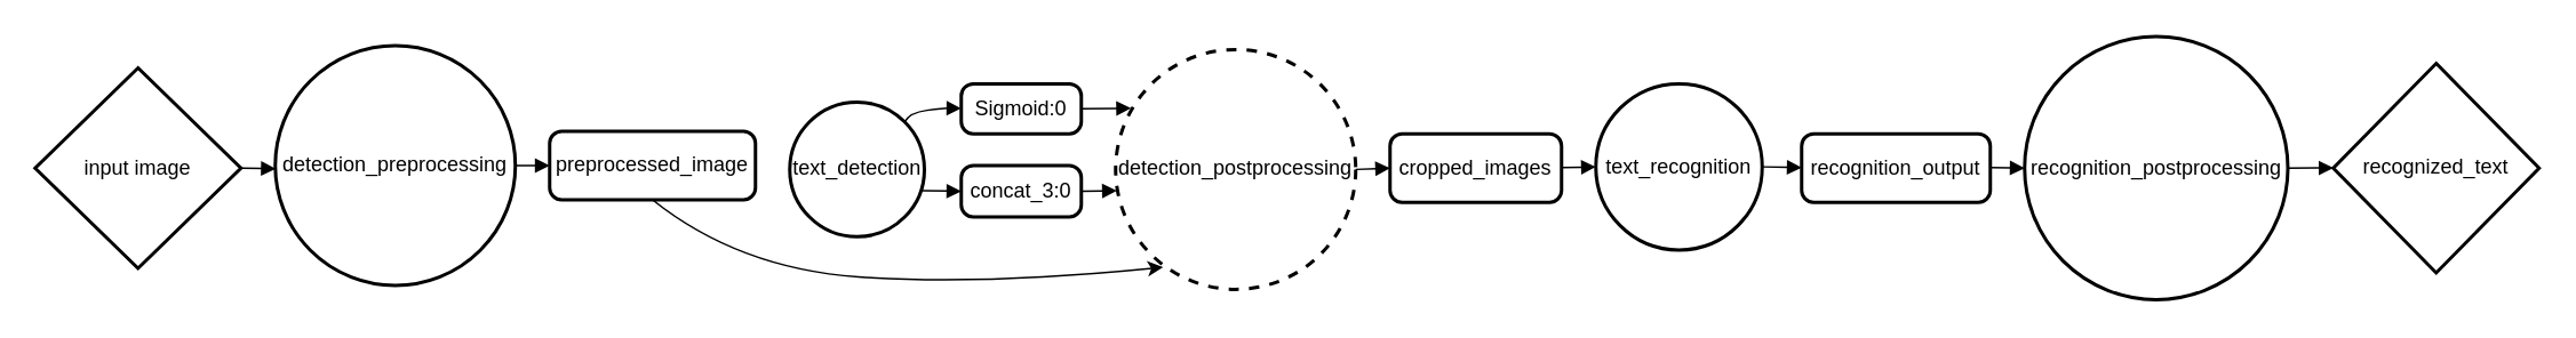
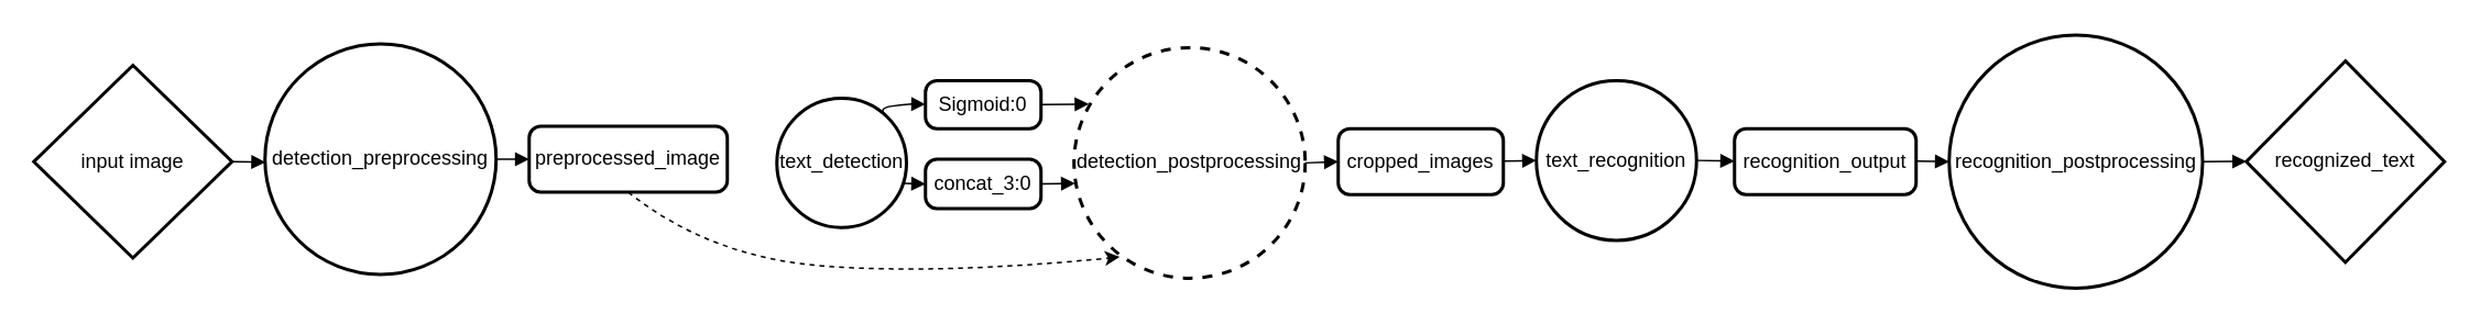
  <mxCell id="0" />
  <mxCell id="1" parent="0" />
  <mxCell id="2" value="input image" style="rhombus;strokeWidth=2;whiteSpace=wrap;" vertex="1" parent="1"><mxGeometry x="20" y="39" width="120" height="117" as="geometry" /></mxCell>
  <mxCell id="3" value="detection_preprocessing" style="ellipse;aspect=fixed;strokeWidth=2;whiteSpace=wrap;" vertex="1" parent="1"><mxGeometry x="160" y="26" width="140" height="140" as="geometry" /></mxCell>
  <mxCell id="4" value="preprocessed_image" style="rounded=1;absoluteArcSize=1;arcSize=14;whiteSpace=wrap;strokeWidth=2;" vertex="1" parent="1"><mxGeometry x="320" y="76" width="120" height="40" as="geometry" /></mxCell>
- <mxCell id="5" value="text_detection" style="ellipse;aspect=fixed;strokeWidth=2;whiteSpace=wrap;" vertex="1" parent="1"><mxGeometry x="460" y="59" width="78.5" height="78.5" as="geometry" /></mxCell>
+ <mxCell id="5" value="text_detection" style="ellipse;aspect=fixed;strokeWidth=2;whiteSpace=wrap;" vertex="1" parent="1"><mxGeometry x="470" y="59" width="78.5" height="78.5" as="geometry" /></mxCell>
  <mxCell id="6" value="Sigmoid:0" style="rounded=1;absoluteArcSize=1;arcSize=14;whiteSpace=wrap;strokeWidth=2;" vertex="1" parent="1"><mxGeometry x="560" y="48.25" width="70" height="29.25" as="geometry" /></mxCell>
  <mxCell id="7" value="concat_3:0" style="rounded=1;absoluteArcSize=1;arcSize=14;whiteSpace=wrap;strokeWidth=2;" vertex="1" parent="1"><mxGeometry x="560" y="96" width="70" height="30" as="geometry" /></mxCell>
  <mxCell id="8" value="detection_postprocessing" style="ellipse;aspect=fixed;strokeWidth=2;whiteSpace=wrap;dashed=1;" vertex="1" parent="1"><mxGeometry x="650" y="28.25" width="140" height="140" as="geometry" /></mxCell>
  <mxCell id="9" value="cropped_images" style="rounded=1;absoluteArcSize=1;arcSize=14;whiteSpace=wrap;strokeWidth=2;" vertex="1" parent="1"><mxGeometry x="810" y="77.5" width="100" height="40" as="geometry" /></mxCell>
  <mxCell id="10" value="text_recognition" style="ellipse;aspect=fixed;strokeWidth=2;whiteSpace=wrap;" vertex="1" parent="1"><mxGeometry x="930" y="48.25" width="97" height="97" as="geometry" /></mxCell>
  <mxCell id="11" value="recognition_output" style="rounded=1;absoluteArcSize=1;arcSize=14;whiteSpace=wrap;strokeWidth=2;" vertex="1" parent="1"><mxGeometry x="1050" y="77.5" width="110" height="40" as="geometry" /></mxCell>
  <mxCell id="12" value="recognition_postprocessing" style="ellipse;aspect=fixed;strokeWidth=2;whiteSpace=wrap;" vertex="1" parent="1"><mxGeometry x="1180" y="20.75" width="153.5" height="153.5" as="geometry" /></mxCell>
  <mxCell id="13" value="recognized_text" style="rhombus;strokeWidth=2;whiteSpace=wrap;" vertex="1" parent="1"><mxGeometry x="1360" y="36.37" width="120" height="122.25" as="geometry" /></mxCell>
  <mxCell id="14" value="" style="curved=1;startArrow=none;endArrow=block;entryX=0.002;entryY=0.513;rounded=0;exitX=1;exitY=0.5;exitDx=0;exitDy=0;entryDx=0;entryDy=0;entryPerimeter=0;" edge="1" parent="1" source="2" target="3"><mxGeometry relative="1" as="geometry"><Array as="points" /><mxPoint x="150" y="107" as="sourcePoint" /></mxGeometry></mxCell>
  <mxCell id="15" value="" style="curved=1;startArrow=none;endArrow=block;exitX=0.997;exitY=0.501;entryX=0;entryY=0.5;rounded=0;entryDx=0;entryDy=0;" edge="1" parent="1" source="3" target="4"><mxGeometry relative="1" as="geometry"><Array as="points" /></mxGeometry></mxCell>
  <mxCell id="16" value="" style="curved=1;startArrow=none;endArrow=block;exitX=1;exitY=0;entryX=-0.004;entryY=0.491;rounded=0;exitDx=0;exitDy=0;" edge="1" parent="1" source="5" target="6"><mxGeometry relative="1" as="geometry"><Array as="points"><mxPoint x="530" y="65" /><mxPoint x="550" y="62.5" /></Array></mxGeometry></mxCell>
  <mxCell id="17" value="" style="curved=1;startArrow=none;endArrow=block;entryX=0;entryY=0.5;rounded=0;entryDx=0;entryDy=0;" edge="1" parent="1" source="8" target="9"><mxGeometry relative="1" as="geometry"><Array as="points" /><mxPoint x="790" y="96.5" as="sourcePoint" /></mxGeometry></mxCell>
  <mxCell id="18" value="" style="curved=1;startArrow=none;endArrow=block;exitX=1.002;exitY=0.493;entryX=0.002;entryY=0.498;rounded=0;" edge="1" parent="1" source="9" target="10"><mxGeometry relative="1" as="geometry"><Array as="points" /></mxGeometry></mxCell>
  <mxCell id="19" value="" style="curved=1;startArrow=none;endArrow=block;exitX=1.003;exitY=0.498;entryX=0.003;entryY=0.493;rounded=0;" edge="1" parent="1" source="10" target="11"><mxGeometry relative="1" as="geometry"><Array as="points" /></mxGeometry></mxCell>
  <mxCell id="20" value="" style="curved=1;startArrow=none;endArrow=block;exitX=1.003;exitY=0.493;entryX=0.002;entryY=0.499;rounded=0;" edge="1" parent="1" source="11" target="12"><mxGeometry relative="1" as="geometry"><Array as="points" /></mxGeometry></mxCell>
  <mxCell id="21" value="" style="curved=1;startArrow=none;endArrow=block;exitX=1.0;exitY=0.499;entryX=0.0;entryY=0.499;rounded=0;" edge="1" parent="1" source="12" target="13"><mxGeometry relative="1" as="geometry"><Array as="points" /></mxGeometry></mxCell>
- <mxCell id="22" value="" style="curved=1;endArrow=classic;html=1;rounded=0;exitX=0.5;exitY=1;exitDx=0;exitDy=0;entryX=0.198;entryY=0.908;entryDx=0;entryDy=0;entryPerimeter=0;" edge="1" parent="1" source="4" target="8"><mxGeometry width="50" height="50" relative="1" as="geometry"><mxPoint x="420" y="161.45" as="sourcePoint" /><mxPoint x="640.94" y="158.62" as="targetPoint" /><Array as="points"><mxPoint x="430" y="156" /><mxPoint x="570" y="166" /></Array></mxGeometry></mxCell>
+ <mxCell id="22" value="" style="curved=1;endArrow=classic;html=1;rounded=0;exitX=0.5;exitY=1;exitDx=0;exitDy=0;entryX=0.198;entryY=0.908;entryDx=0;entryDy=0;entryPerimeter=0;dashed=1;" edge="1" parent="1" source="4" target="8"><mxGeometry width="50" height="50" relative="1" as="geometry"><mxPoint x="420" y="161.45" as="sourcePoint" /><mxPoint x="640.94" y="158.62" as="targetPoint" /><Array as="points"><mxPoint x="430" y="156" /><mxPoint x="570" y="166" /></Array></mxGeometry></mxCell>
  <mxCell id="23" value="" style="curved=1;startArrow=none;endArrow=block;entryX=0.005;entryY=0.589;rounded=0;entryDx=0;entryDy=0;entryPerimeter=0;exitX=1;exitY=0.5;exitDx=0;exitDy=0;" edge="1" parent="1" source="7" target="8"><mxGeometry relative="1" as="geometry"><Array as="points" /><mxPoint x="570" y="-54" as="sourcePoint" /><mxPoint x="501" y="6" as="targetPoint" /></mxGeometry></mxCell>
  <mxCell id="24" value="" style="curved=1;startArrow=none;endArrow=block;entryX=0;entryY=0.5;rounded=0;entryDx=0;entryDy=0;exitX=0.985;exitY=0.659;exitDx=0;exitDy=0;exitPerimeter=0;" edge="1" parent="1" source="5" target="7"><mxGeometry relative="1" as="geometry"><Array as="points" /><mxPoint x="530" y="138" as="sourcePoint" /><mxPoint x="555" y="137" as="targetPoint" /></mxGeometry></mxCell>
  <mxCell id="25" value="" style="curved=1;startArrow=none;endArrow=block;entryX=0.064;entryY=0.245;rounded=0;entryDx=0;entryDy=0;entryPerimeter=0;exitX=1;exitY=0.5;exitDx=0;exitDy=0;" edge="1" parent="1" source="6" target="8"><mxGeometry relative="1" as="geometry"><Array as="points" /><mxPoint x="640" y="63.02" as="sourcePoint" /><mxPoint x="661" y="63.02" as="targetPoint" /></mxGeometry></mxCell>
